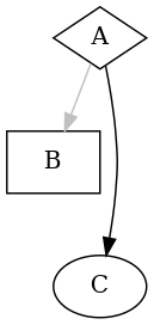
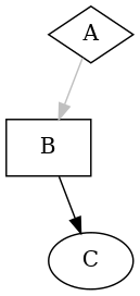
  digraph {
    A [shape=diamond]
    B [color="black:invis:black" shape=box]
    C ["sha󠀽pe"=circle]
    A -> B [color=grey "s󠀬tyle"=dashed]
-   A -> C [shape=box]
+   B -> C [shape=box]
  }
